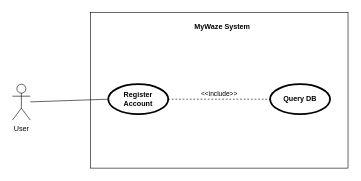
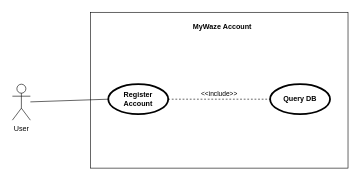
  <mxCell id="0" />
  <mxCell id="1" parent="0" />
  <mxCell id="2" value="User" style="shape=umlActor;html=1;verticalLabelPosition=bottom;verticalAlign=top;align=center;" parent="1" vertex="1"><mxGeometry x="20" y="140" width="30" height="60" as="geometry" /></mxCell>
  <mxCell id="3" value="" style="rounded=0;whiteSpace=wrap;html=1;" parent="1" vertex="1"><mxGeometry x="150" y="20" width="430" height="260" as="geometry" /></mxCell>
  <mxCell id="4" value="Register Account" style="shape=ellipse;html=1;strokeWidth=3;fontStyle=1;whiteSpace=wrap;align=center;perimeter=ellipsePerimeter;" parent="1" vertex="1"><mxGeometry x="180" y="140" width="100" height="50" as="geometry" /></mxCell>
- <mxCell id="5" value="&lt;b&gt;MyWaze System&lt;/b&gt;" style="text;html=1;align=center;verticalAlign=middle;resizable=0;points=[];autosize=1;strokeColor=none;fillColor=none;" parent="1" vertex="1"><mxGeometry x="310" y="30" width="120" height="30" as="geometry" /></mxCell>
+ <mxCell id="5" value="&lt;b&gt;MyWaze Account&lt;/b&gt;" style="text;html=1;align=center;verticalAlign=middle;resizable=0;points=[];autosize=1;strokeColor=none;fillColor=none;" parent="1" vertex="1"><mxGeometry x="310" y="30" width="120" height="30" as="geometry" /></mxCell>
  <mxCell id="6" value="" style="edgeStyle=none;html=1;endArrow=none;verticalAlign=bottom;rounded=0;entryX=0;entryY=0.5;entryDx=0;entryDy=0;" parent="1" source="2" target="4" edge="1"><mxGeometry width="160" relative="1" as="geometry"><mxPoint x="40" y="190" as="sourcePoint" /><mxPoint x="230" y="320" as="targetPoint" /></mxGeometry></mxCell>
  <mxCell id="7" value="Query DB" style="shape=ellipse;html=1;strokeWidth=3;fontStyle=1;whiteSpace=wrap;align=center;perimeter=ellipsePerimeter;" parent="1" vertex="1"><mxGeometry x="450" y="140" width="100" height="50" as="geometry" /></mxCell>
  <mxCell id="8" value="&amp;lt;&amp;lt;include&amp;gt;&amp;gt;" style="edgeStyle=none;html=1;endArrow=none;verticalAlign=bottom;dashed=1;labelBackgroundColor=none;rounded=0;exitX=1;exitY=0.5;exitDx=0;exitDy=0;entryX=0;entryY=0.5;entryDx=0;entryDy=0;" parent="1" source="4" target="7" edge="1"><mxGeometry width="160" relative="1" as="geometry"><mxPoint x="490" y="115" as="sourcePoint" /><mxPoint x="500" y="140" as="targetPoint" /><mxPoint as="offset" /></mxGeometry></mxCell>
